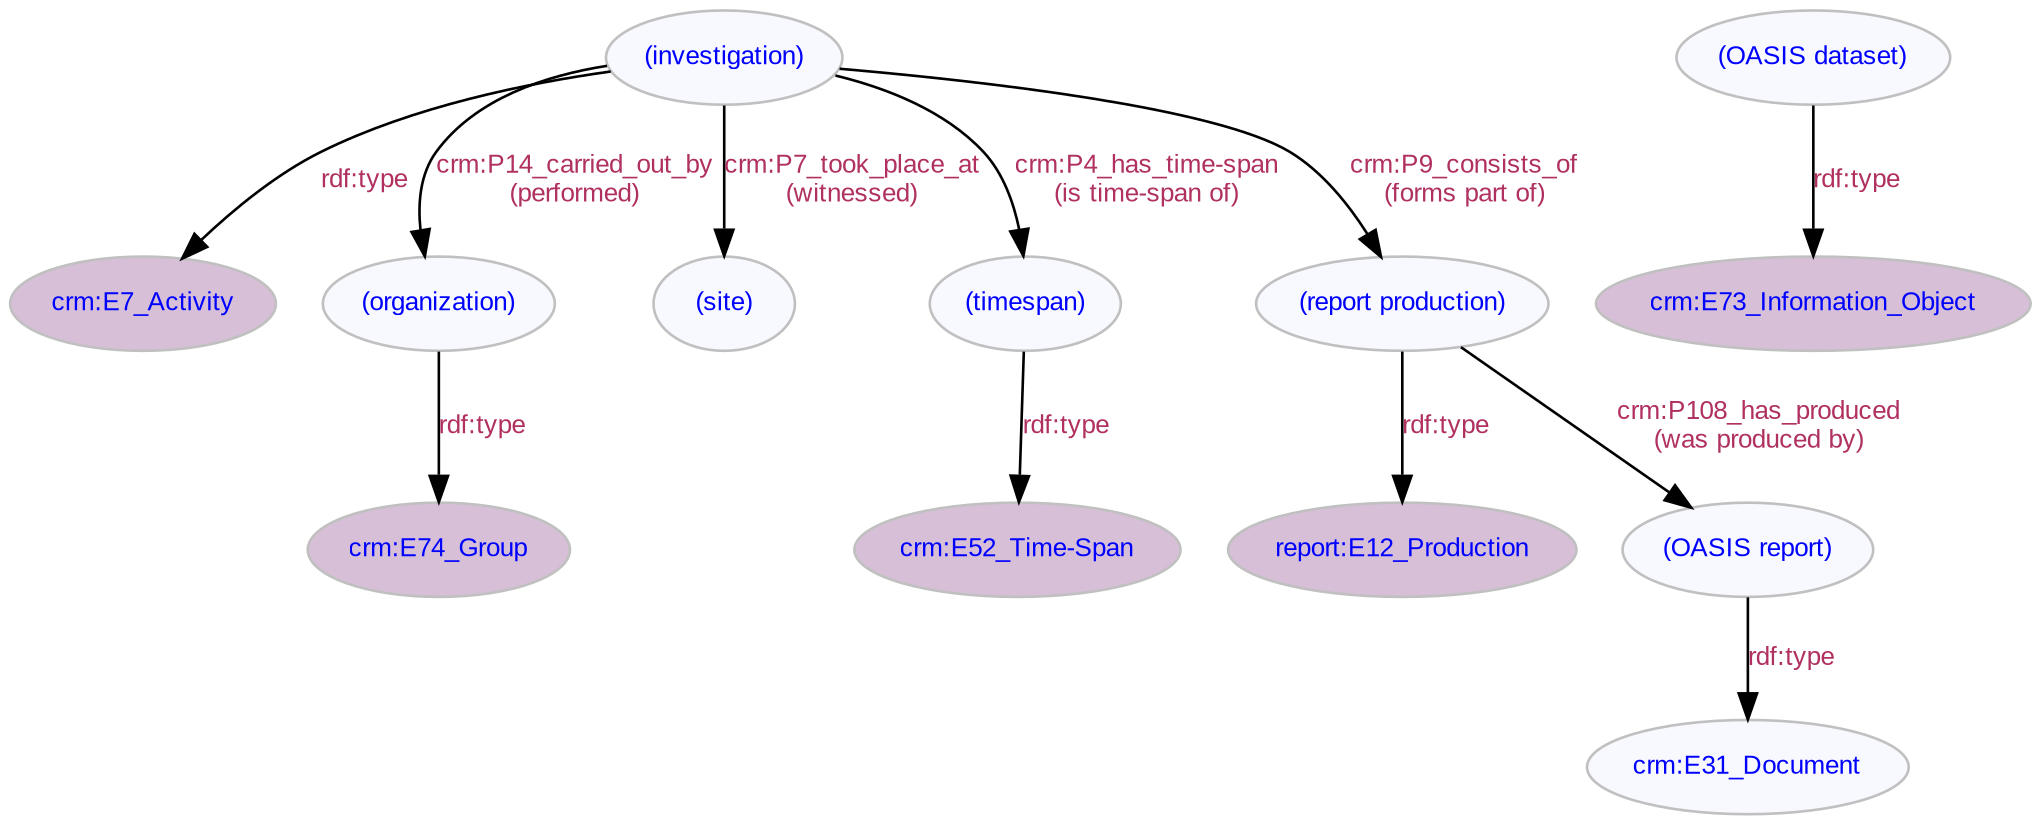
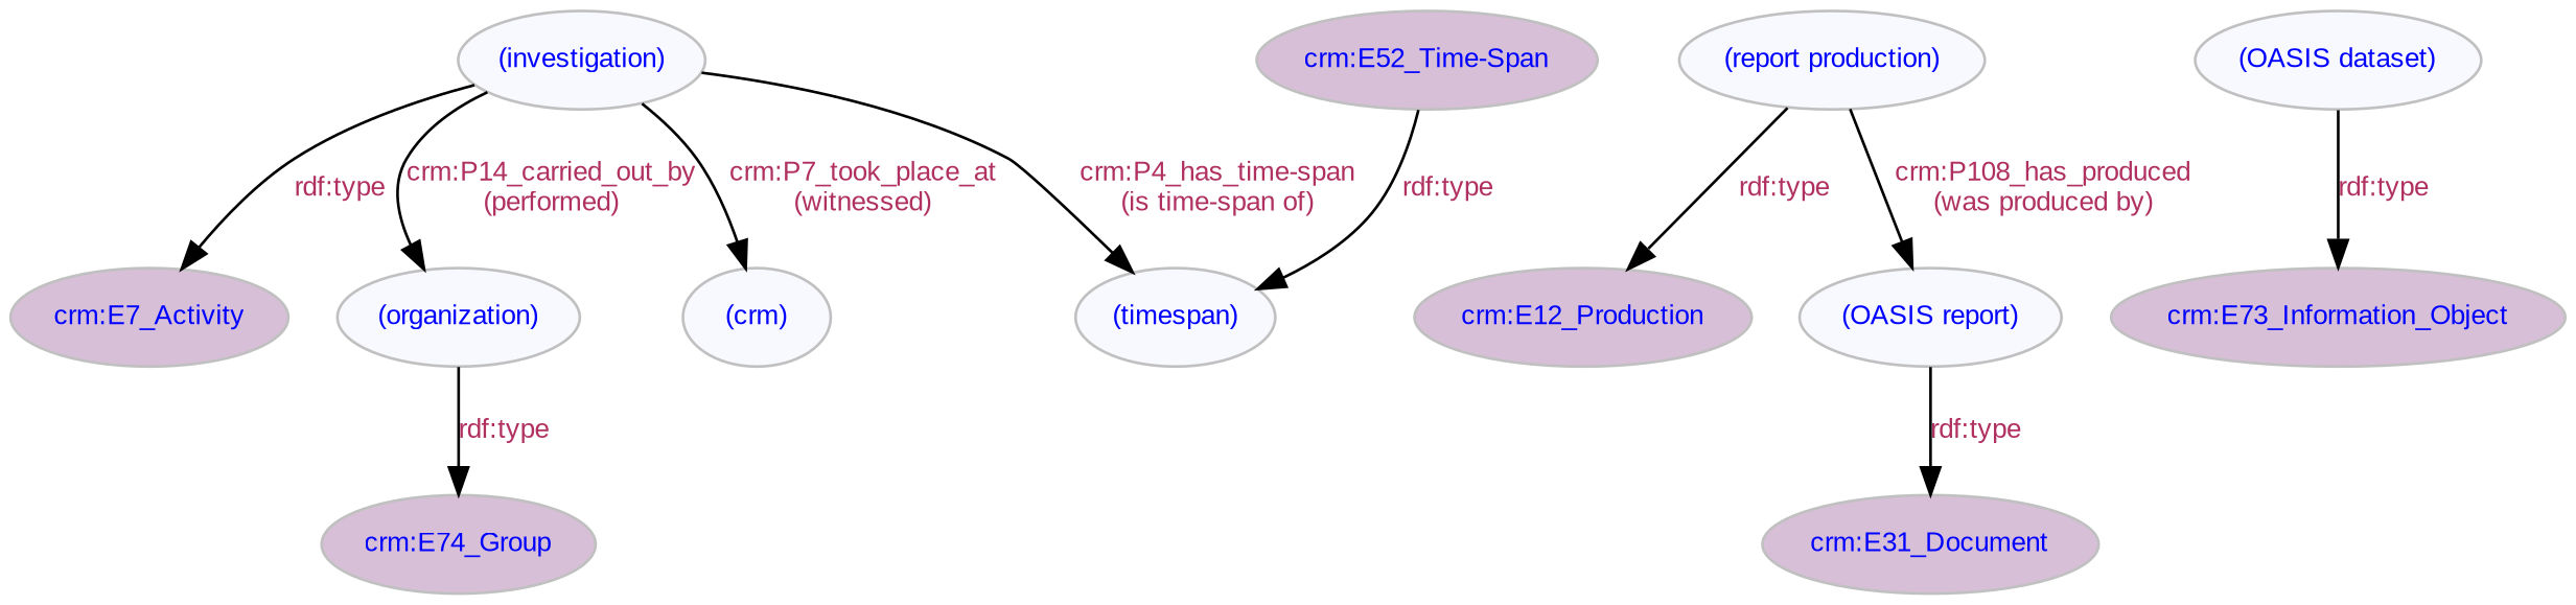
  digraph {
    node [color=gray fillcolor=ghostwhite fontcolor=blue fontname=Arial fontsize=10 style=filled]
    edge [color=black fontcolor=maroon fontname=Arial fontsize=10]
    "crm:E7_Activity" [fillcolor=thistle]
-   "crm:E12_Production" [fillcolor=thistle label="report:E12_Production"]
-   "crm:E31_Document"
+   "crm:E12_Production" [fillcolor=thistle]
+   "crm:E31_Document" [fillcolor=thistle]
    "crm:E52_Time-Span" [fillcolor=thistle]
    "crm:E73_Information_Object" [fillcolor=thistle]
    "crm:E74_Group" [fillcolor=thistle]
    "(OASIS dataset)"
    "(investigation)"
    "(organization)"
-   "(site)"
+   "(site)" [label="(crm)"]
    "(timespan)"
    "(report production)"
    "(OASIS report)"
    "(OASIS dataset)" -> "crm:E73_Information_Object" [label="rdf:type"]
    "(investigation)" -> "crm:E7_Activity" [label="rdf:type"]
    "(investigation)" -> "(organization)" [label="crm:P14_carried_out_by\n(performed)"]
    "(investigation)" -> "(site)" [label="crm:P7_took_place_at\n(witnessed)"]
    "(investigation)" -> "(timespan)" [label="crm:P4_has_time-span\n(is time-span of)"]
-   "(investigation)" -> "(report production)" [label="crm:P9_consists_of\n(forms part of)"]
    "(organization)" -> "crm:E74_Group" [label="rdf:type"]
-   "(timespan)" -> "crm:E52_Time-Span" [label="rdf:type"]
+   "crm:E52_Time-Span" -> "(timespan)" [label="rdf:type"]
    "(report production)" -> "crm:E12_Production" [label="rdf:type"]
    "(report production)" -> "(OASIS report)" [label="crm:P108_has_produced\n(was produced by)"]
    "(OASIS report)" -> "crm:E31_Document" [label="rdf:type"]
  }
